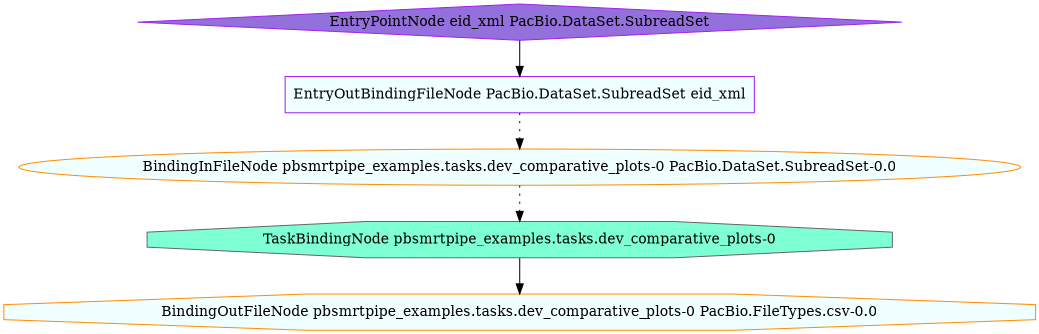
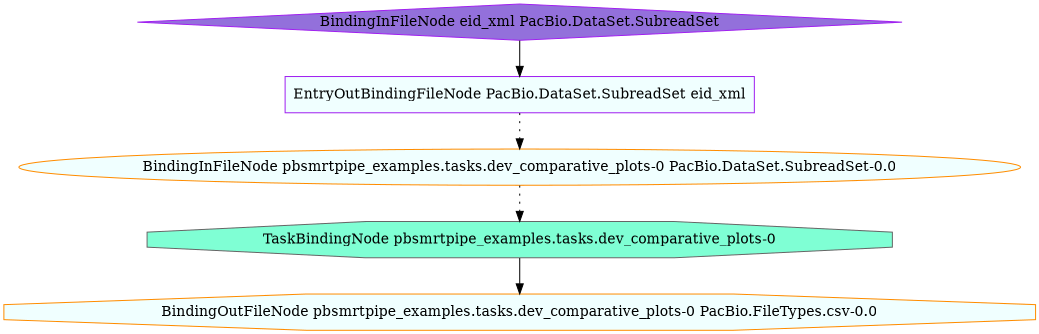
  strict digraph {
    node [color=purple fillcolor=azure shape=octagon style=filled]
    edge [style=dotted]
    "EntryOutBindingFileNode PacBio.DataSet.SubreadSet eid_xml" [shape=rectangle]
    "BindingInFileNode pbsmrtpipe_examples.tasks.dev_comparative_plots-0 PacBio.DataSet.SubreadSet-0.0" [color=darkorange shape=ellipse]
    "TaskBindingNode pbsmrtpipe_examples.tasks.dev_comparative_plots-0" [color=gray40 fillcolor=aquamarine]
    "BindingOutFileNode pbsmrtpipe_examples.tasks.dev_comparative_plots-0 PacBio.FileTypes.csv-0.0" [color=darkorange]
-   "EntryPointNode eid_xml PacBio.DataSet.SubreadSet" [fillcolor=mediumpurple shape=diamond]
+   "EntryPointNode eid_xml PacBio.DataSet.SubreadSet" [fillcolor=mediumpurple shape=diamond label="BindingInFileNode eid_xml PacBio.DataSet.SubreadSet"]
    "EntryOutBindingFileNode PacBio.DataSet.SubreadSet eid_xml" -> "BindingInFileNode pbsmrtpipe_examples.tasks.dev_comparative_plots-0 PacBio.DataSet.SubreadSet-0.0"
    "BindingInFileNode pbsmrtpipe_examples.tasks.dev_comparative_plots-0 PacBio.DataSet.SubreadSet-0.0" -> "TaskBindingNode pbsmrtpipe_examples.tasks.dev_comparative_plots-0"
    "TaskBindingNode pbsmrtpipe_examples.tasks.dev_comparative_plots-0" -> "BindingOutFileNode pbsmrtpipe_examples.tasks.dev_comparative_plots-0 PacBio.FileTypes.csv-0.0" [style=solid]
    "EntryPointNode eid_xml PacBio.DataSet.SubreadSet" -> "EntryOutBindingFileNode PacBio.DataSet.SubreadSet eid_xml" [style=solid]
  }
